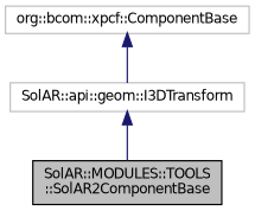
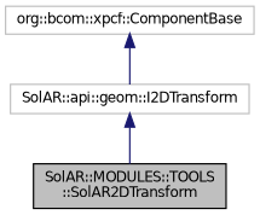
  digraph {
    node [color=grey75 fillcolor=white fontname=Helvetica fontsize=10 shape=record style=filled]
    edge [color=midnightblue dir=back fontname=Helvetica fontsize=10 labelfontname=Helvetica labelfontsize=10 style=solid]
-   n1 [color=black fillcolor=grey75 fontcolor=black height=0.2 label="SolAR::MODULES::TOOLS\l::SolAR2ComponentBase" width=0.4]
+   n1 [color=black fillcolor=grey75 fontcolor=black height=0.2 label="SolAR::MODULES::TOOLS\l::SolAR2DTransform" width=0.4]
    n2 [height=0.2 label="org::bcom::xpcf::ComponentBase" width=0.4]
-   n3 [height=0.2 label="SolAR::api::geom::I3DTransform" width=0.4]
+   n3 [height=0.2 label="SolAR::api::geom::I2DTransform" width=0.4]
    n2 -> n3
    n3 -> n1
  }
